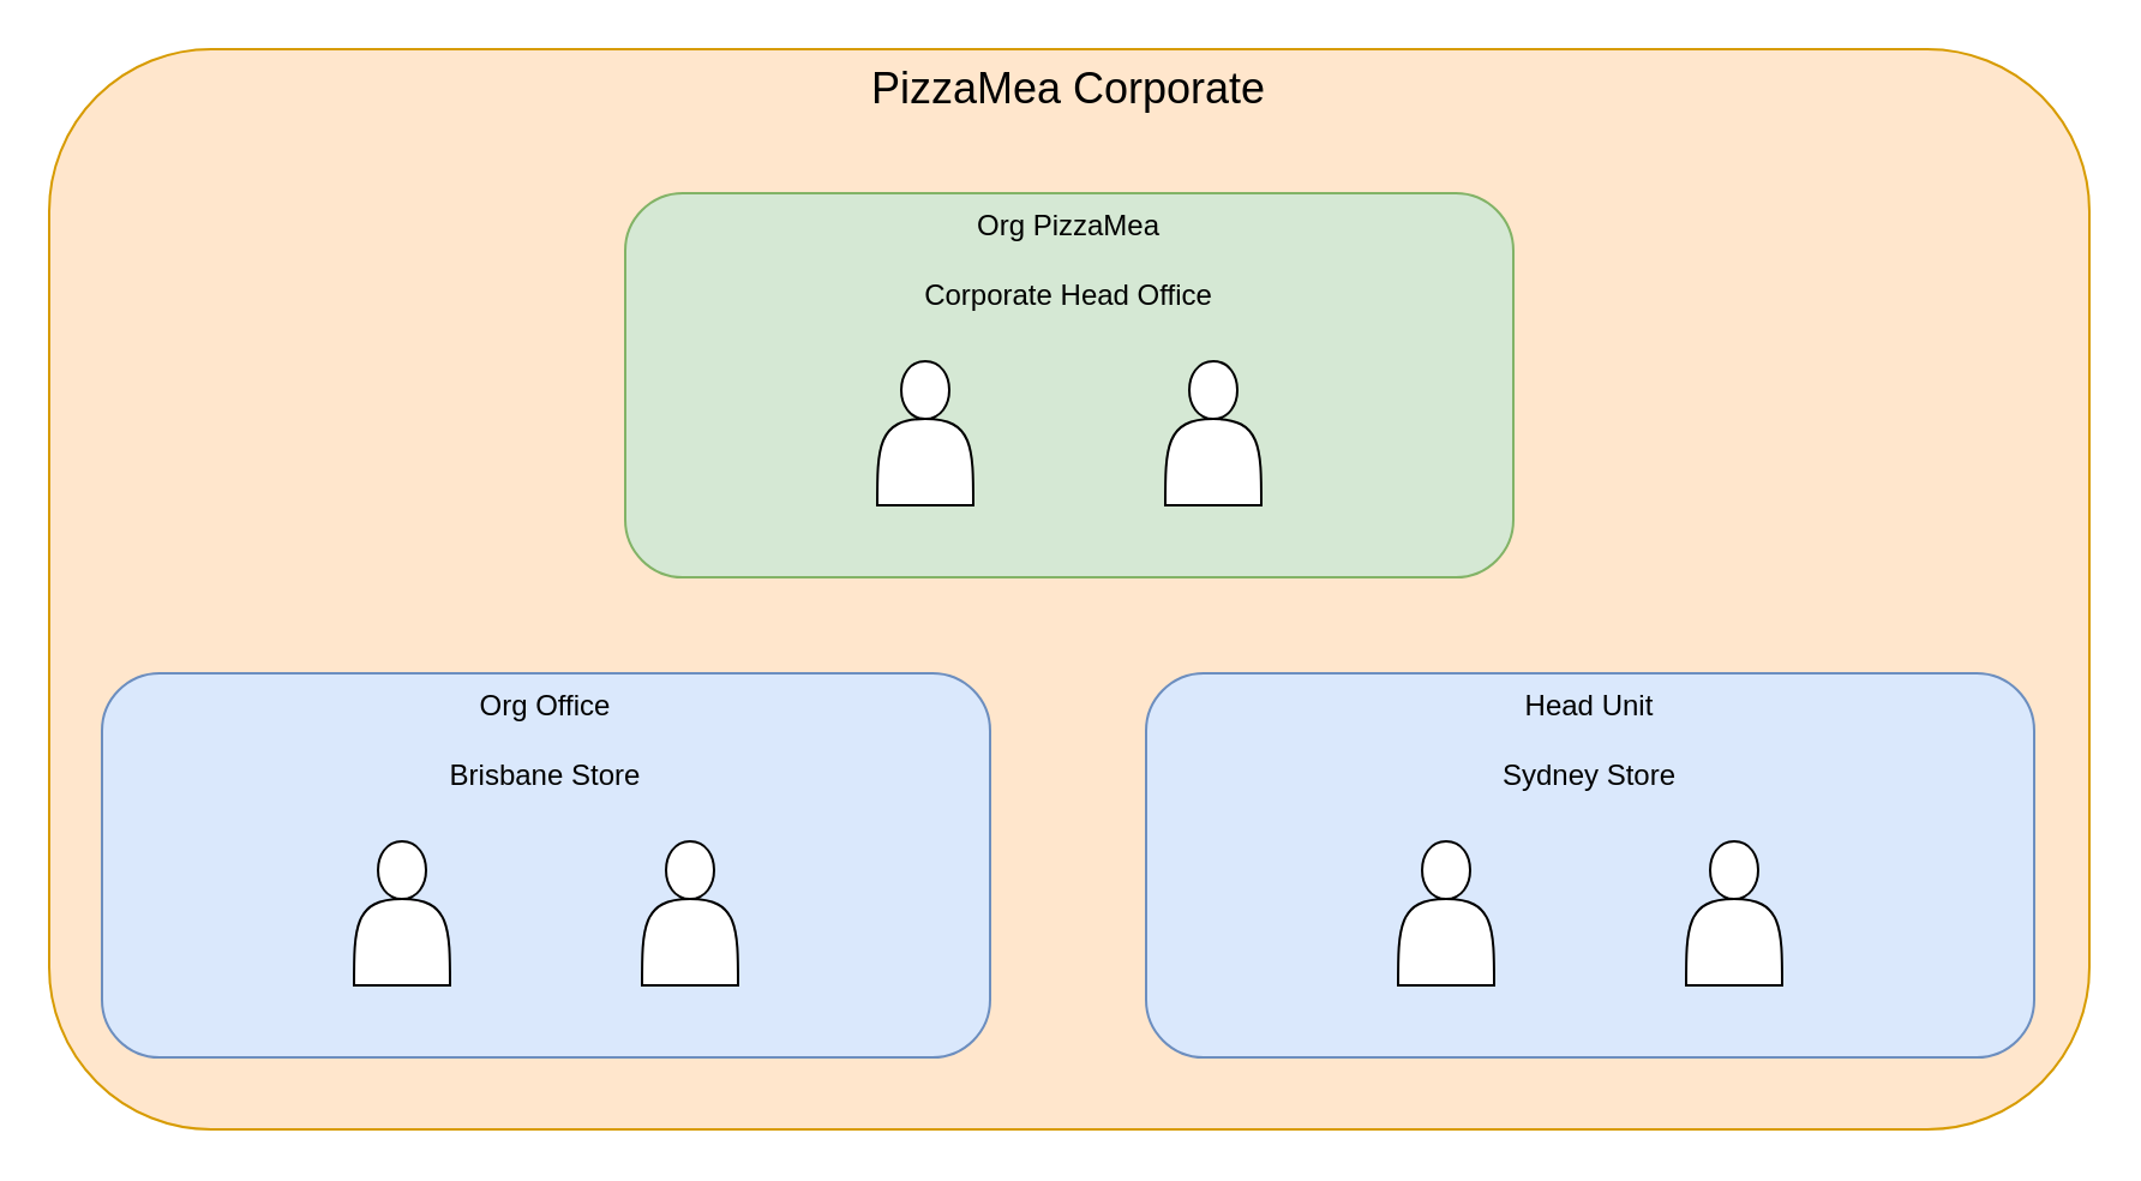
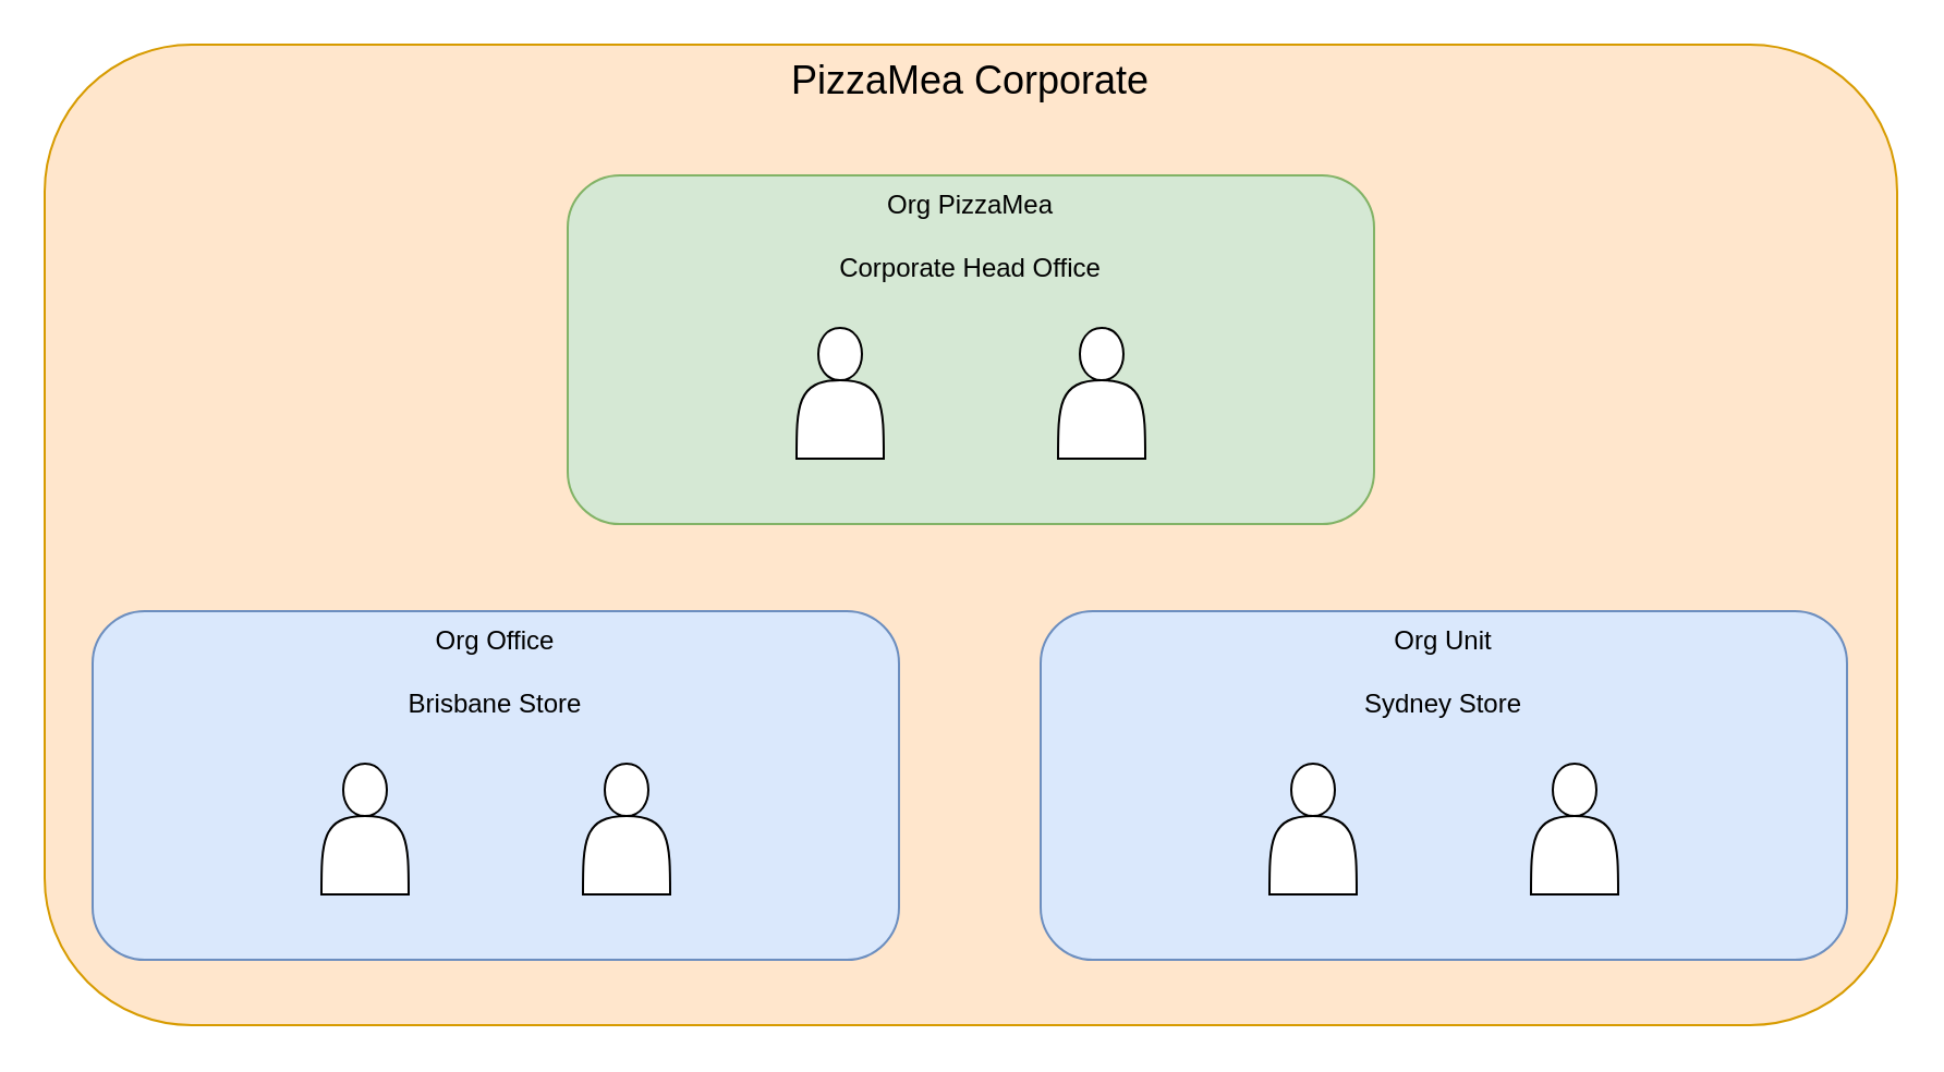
  <mxCell id="0" />
  <mxCell id="1" parent="0" />
  <mxCell id="2" value="PizzaMea Corporate" style="rounded=1;whiteSpace=wrap;html=1;verticalAlign=top;fontSize=18;fillColor=#ffe6cc;strokeColor=#d79b00;" vertex="1" parent="1"><mxGeometry x="20" y="20" width="850" height="450" as="geometry" /></mxCell>
  <mxCell id="3" value="" style="group" vertex="1" connectable="0" parent="1"><mxGeometry x="260" y="80" width="370" height="160" as="geometry" /></mxCell>
  <mxCell id="4" value="" style="group" vertex="1" connectable="0" parent="3"><mxGeometry width="370" height="160" as="geometry" /></mxCell>
  <mxCell id="5" value="Org PizzaMea&lt;br&gt;&lt;br&gt;Corporate Head Office" style="rounded=1;whiteSpace=wrap;html=1;fillColor=#d5e8d4;strokeColor=#82b366;verticalAlign=top;" vertex="1" parent="4"><mxGeometry width="370" height="160" as="geometry" /></mxCell>
  <mxCell id="6" value="" style="shape=actor;whiteSpace=wrap;html=1;" vertex="1" parent="4"><mxGeometry x="105" y="70" width="40" height="60" as="geometry" /></mxCell>
  <mxCell id="7" value="" style="shape=actor;whiteSpace=wrap;html=1;" vertex="1" parent="4"><mxGeometry x="225" y="70" width="40" height="60" as="geometry" /></mxCell>
  <mxCell id="8" value="" style="group" vertex="1" connectable="0" parent="1"><mxGeometry x="42" y="280" width="370" height="160" as="geometry" /></mxCell>
  <mxCell id="9" value="Org Office&lt;br&gt;&lt;br&gt;Brisbane Store" style="rounded=1;whiteSpace=wrap;html=1;fillColor=#dae8fc;strokeColor=#6c8ebf;verticalAlign=top;" vertex="1" parent="8"><mxGeometry width="370" height="160" as="geometry" /></mxCell>
  <mxCell id="10" value="" style="shape=actor;whiteSpace=wrap;html=1;" vertex="1" parent="8"><mxGeometry x="105" y="70" width="40" height="60" as="geometry" /></mxCell>
  <mxCell id="11" value="" style="shape=actor;whiteSpace=wrap;html=1;" vertex="1" parent="8"><mxGeometry x="225" y="70" width="40" height="60" as="geometry" /></mxCell>
  <mxCell id="12" value="" style="group" vertex="1" connectable="0" parent="1"><mxGeometry x="477" y="280" width="370" height="160" as="geometry" /></mxCell>
- <mxCell id="13" value="Head Unit&lt;br&gt;&lt;br&gt;Sydney Store" style="rounded=1;whiteSpace=wrap;html=1;fillColor=#dae8fc;strokeColor=#6c8ebf;verticalAlign=top;" vertex="1" parent="12"><mxGeometry width="370" height="160" as="geometry" /></mxCell>
+ <mxCell id="13" value="Org Unit&lt;br&gt;&lt;br&gt;Sydney Store" style="rounded=1;whiteSpace=wrap;html=1;fillColor=#dae8fc;strokeColor=#6c8ebf;verticalAlign=top;" vertex="1" parent="12"><mxGeometry width="370" height="160" as="geometry" /></mxCell>
  <mxCell id="14" value="" style="shape=actor;whiteSpace=wrap;html=1;" vertex="1" parent="12"><mxGeometry x="105" y="70" width="40" height="60" as="geometry" /></mxCell>
  <mxCell id="15" value="" style="shape=actor;whiteSpace=wrap;html=1;" vertex="1" parent="12"><mxGeometry x="225" y="70" width="40" height="60" as="geometry" /></mxCell>
